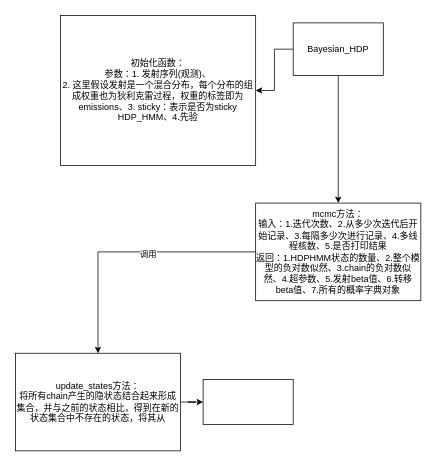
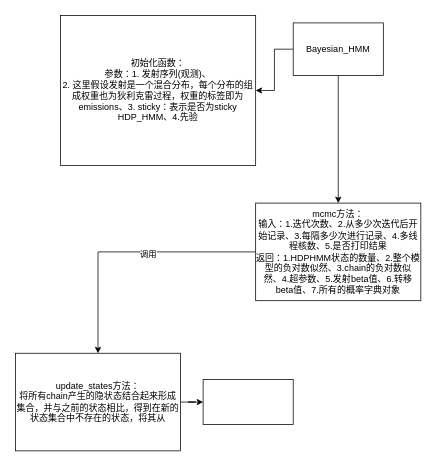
  <mxCell id="0" />
  <mxCell id="1" parent="0" />
  <mxCell id="2" value="" style="edgeStyle=orthogonalEdgeStyle;rounded=0;orthogonalLoop=1;jettySize=auto;html=1;" edge="1" parent="1" source="4" target="5"><mxGeometry relative="1" as="geometry" /></mxCell>
  <mxCell id="3" value="" style="edgeStyle=orthogonalEdgeStyle;rounded=0;orthogonalLoop=1;jettySize=auto;html=1;" edge="1" parent="1" source="4" target="8"><mxGeometry relative="1" as="geometry"><mxPoint x="450" y="185" as="targetPoint" /></mxGeometry></mxCell>
- <mxCell id="4" value="Bayesian_HDP" style="rounded=0;whiteSpace=wrap;html=1;" vertex="1" parent="1"><mxGeometry x="390" y="30" width="120" height="70" as="geometry" /></mxCell>
+ <mxCell id="4" value="Bayesian_HMM" style="rounded=0;whiteSpace=wrap;html=1;" vertex="1" parent="1"><mxGeometry x="390" y="30" width="120" height="70" as="geometry" /></mxCell>
  <mxCell id="5" value="初始化函数：&lt;br&gt;参数：1. 发射序列(观测)、&lt;br&gt;2. 这里假设发射是一个混合分布，每个分布的组成权重也为狄利克雷过程，权重的标签即为emissions、3. sticky：表示是否为sticky HDP_HMM、4.先验" style="rounded=0;whiteSpace=wrap;html=1;" vertex="1" parent="1"><mxGeometry x="80" y="20" width="260" height="200" as="geometry" /></mxCell>
  <mxCell id="6" value="" style="edgeStyle=orthogonalEdgeStyle;rounded=0;orthogonalLoop=1;jettySize=auto;html=1;" edge="1" parent="1" source="8" target="11"><mxGeometry relative="1" as="geometry" /></mxCell>
  <mxCell id="7" value="调用" style="edgeLabel;html=1;align=center;verticalAlign=middle;resizable=0;points=[];" vertex="1" connectable="0" parent="6"><mxGeometry x="-0.163" y="2" relative="1" as="geometry"><mxPoint as="offset" /></mxGeometry></mxCell>
  <mxCell id="8" value="mcmc方法：&lt;br&gt;输入：1.迭代次数、2.从多少次迭代后开始记录、3.每隔多少次进行记录、4.多线程核数、5.是否打印结果&lt;br&gt;返回：1.HDPHMM状态的数量、2.整个模型的负对数似然、3.chain的负对数似然、4.超参数、5.发射beta值、6.转移beta值、7.所有的概率字典对象" style="rounded=0;whiteSpace=wrap;html=1;" vertex="1" parent="1"><mxGeometry x="340" y="270" width="220" height="130" as="geometry" /></mxCell>
  <mxCell id="9" value="" style="rounded=0;whiteSpace=wrap;html=1;" vertex="1" parent="1"><mxGeometry x="270" y="505" width="120" height="60" as="geometry" /></mxCell>
  <mxCell id="10" value="" style="edgeStyle=orthogonalEdgeStyle;rounded=0;orthogonalLoop=1;jettySize=auto;html=1;" edge="1" parent="1" source="11" target="9"><mxGeometry relative="1" as="geometry" /></mxCell>
  <mxCell id="11" value="update_states方法：&lt;br&gt;将所有chain产生的隐状态结合起来形成集合，并与之前的状态相比，得到在新的状态集合中不存在的状态，将其从" style="rounded=0;whiteSpace=wrap;html=1;" vertex="1" parent="1"><mxGeometry x="20" y="470" width="220" height="130" as="geometry" /></mxCell>
